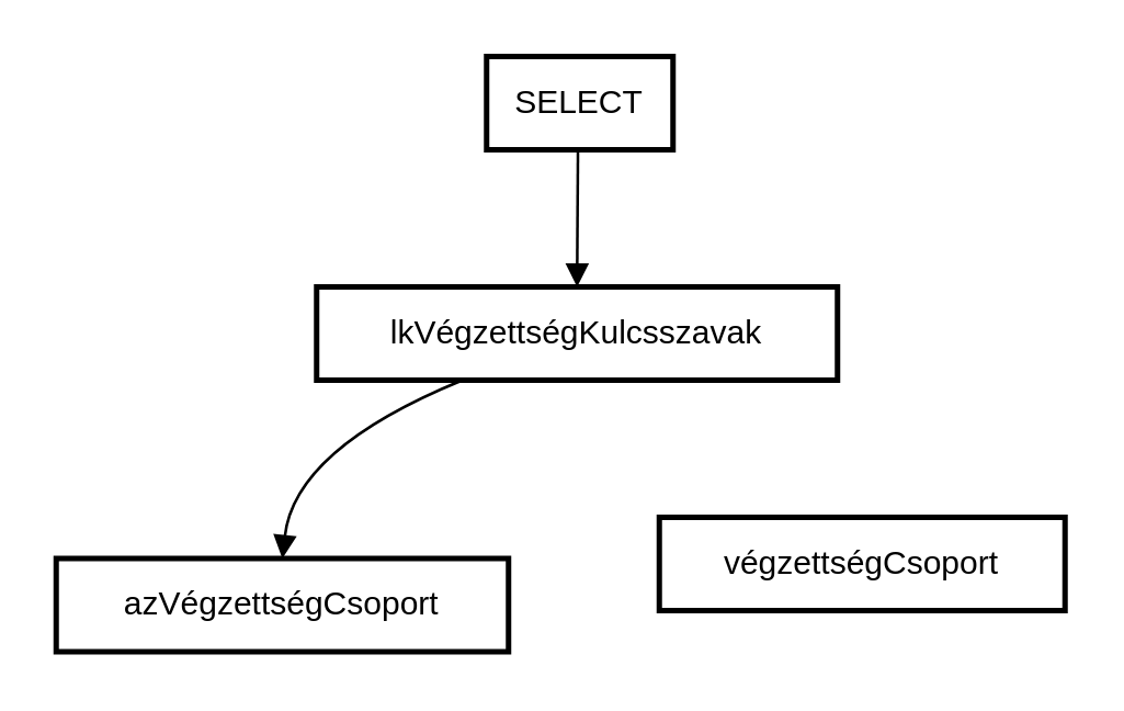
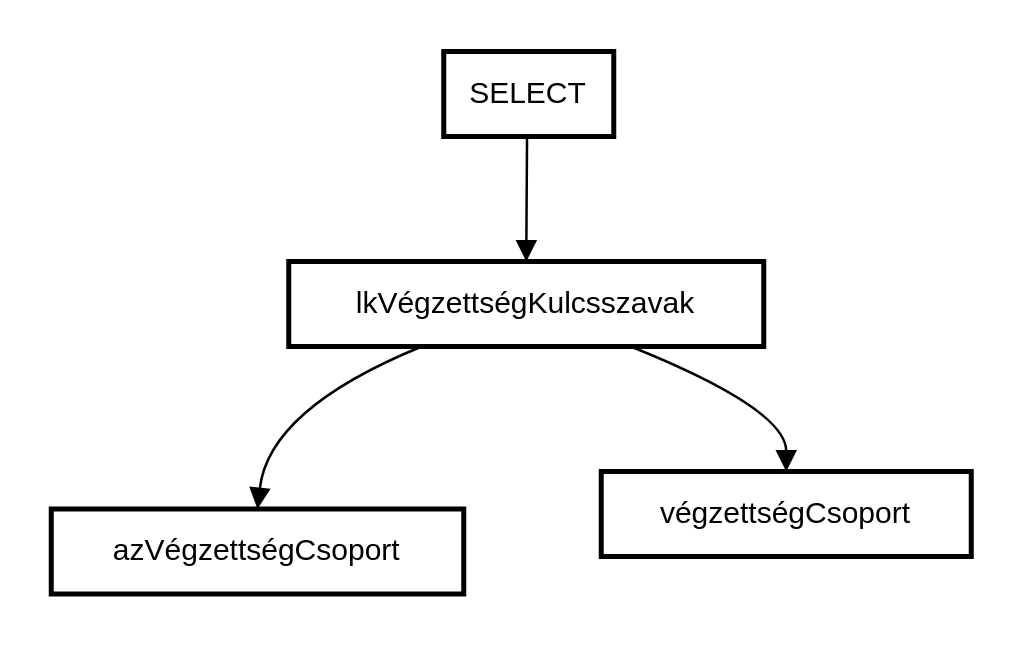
  <mxCell id="0" />
  <mxCell id="1" parent="0" />
  <mxCell id="2" value="SELECT" style="whiteSpace=wrap;strokeWidth=2;" parent="1" vertex="1"><mxGeometry x="177" y="20" width="68" height="34" as="geometry" /></mxCell>
  <mxCell id="3" value="lkVégzettségKulcsszavak" style="whiteSpace=wrap;strokeWidth=2;" parent="1" vertex="1"><mxGeometry x="115" y="104" width="190" height="34" as="geometry" /></mxCell>
  <mxCell id="4" value="azVégzettségCsoport" style="whiteSpace=wrap;strokeWidth=2;" parent="1" vertex="1"><mxGeometry x="20" y="203" width="165" height="34" as="geometry" /></mxCell>
  <mxCell id="5" value="végzettségCsoport" style="whiteSpace=wrap;strokeWidth=2;" parent="1" vertex="1"><mxGeometry x="240" y="188" width="148" height="34" as="geometry" /></mxCell>
  <mxCell id="6" value="" style="curved=1;startArrow=none;endArrow=block;exitX=0.49;exitY=1;entryX=0.5;entryY=0;" parent="1" source="2" target="3" edge="1"><mxGeometry relative="1" as="geometry"><Array as="points" /></mxGeometry></mxCell>
  <mxCell id="7" value="" style="curved=1;startArrow=none;endArrow=block;exitX=0.28;exitY=1;entryX=0.5;entryY=0;" parent="1" source="3" target="4" edge="1"><mxGeometry relative="1" as="geometry"><Array as="points"><mxPoint x="107" y="163" /></Array></mxGeometry></mxCell>
+ <mxCell id="8" value="" style="curved=1;startArrow=none;endArrow=block;exitX=0.72;exitY=1;entryX=0.5;entryY=0;" parent="1" source="3" target="5" edge="1"><mxGeometry relative="1" as="geometry"><Array as="points"><mxPoint x="314" y="163" /></Array></mxGeometry></mxCell>
